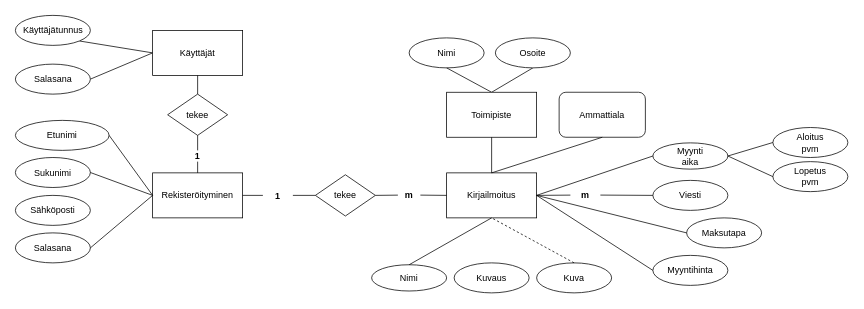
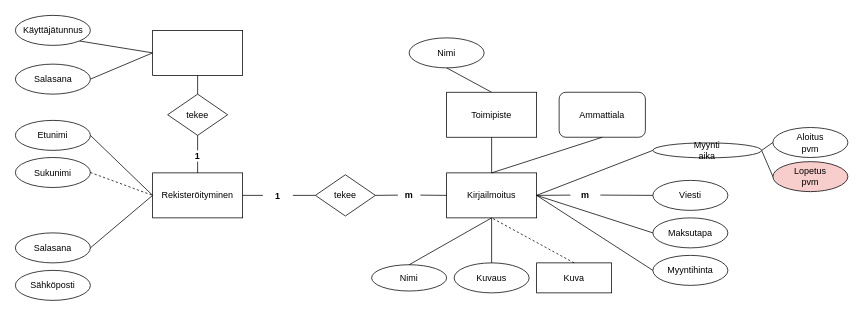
  <mxCell id="0" />
  <mxCell id="1" parent="0" />
  <mxCell id="2" value="" style="group" parent="1" vertex="1" connectable="0"><mxGeometry x="595" y="230" width="120" height="60" as="geometry" /></mxCell>
  <mxCell id="3" value="Kirjailmoitus" style="rounded=0;whiteSpace=wrap;html=1;" parent="2" vertex="1"><mxGeometry width="120" height="60" as="geometry" /></mxCell>
  <mxCell id="4" value="" style="endArrow=none;html=1;exitX=1;exitY=0.5;exitDx=0;exitDy=0;entryX=0;entryY=0.5;entryDx=0;entryDy=0;" parent="1" source="68" target="8" edge="1"><mxGeometry width="50" height="50" relative="1" as="geometry"><mxPoint x="150" y="-20" as="sourcePoint" /><mxPoint x="190" y="-60" as="targetPoint" /></mxGeometry></mxCell>
  <mxCell id="5" value="" style="endArrow=none;html=1;exitX=1;exitY=1;exitDx=0;exitDy=0;entryX=0;entryY=0.5;entryDx=0;entryDy=0;" parent="1" source="24" target="8" edge="1"><mxGeometry width="50" height="50" relative="1" as="geometry"><mxPoint x="130" y="-100" as="sourcePoint" /><mxPoint x="190" y="-90" as="targetPoint" /></mxGeometry></mxCell>
  <mxCell id="6" value="" style="group" parent="1" vertex="1" connectable="0"><mxGeometry x="203" y="40" width="120" height="60" as="geometry" /></mxCell>
  <mxCell id="7" value="" style="group" parent="6" vertex="1" connectable="0"><mxGeometry width="120" height="60" as="geometry" /></mxCell>
  <mxCell id="8" value="" style="rounded=0;whiteSpace=wrap;html=1;" parent="7" vertex="1"><mxGeometry width="120" height="60" as="geometry" /></mxCell>
- <mxCell id="9" value="Käyttäjät" style="text;html=1;strokeColor=none;fillColor=none;align=center;verticalAlign=middle;whiteSpace=wrap;rounded=0;" parent="7" vertex="1"><mxGeometry x="40" y="20" width="40" height="20" as="geometry" /></mxCell>
  <mxCell id="10" value="Nimi" style="ellipse;whiteSpace=wrap;html=1;" parent="1" vertex="1"><mxGeometry x="495" y="352.5" width="100" height="35" as="geometry" /></mxCell>
- <mxCell id="11" value="Kuva" style="ellipse;whiteSpace=wrap;html=1;" parent="1" vertex="1"><mxGeometry x="715" y="350" width="100" height="40" as="geometry" /></mxCell>
+ <mxCell id="11" value="Kuva" style="whiteSpace=wrap;html=1;rounded=0;" parent="1" vertex="1"><mxGeometry x="715" y="350" width="100" height="40" as="geometry" /></mxCell>
  <mxCell id="12" value="Aloitus&lt;br&gt;pvm" style="ellipse;whiteSpace=wrap;html=1;" parent="1" vertex="1"><mxGeometry x="1030" y="169.5" width="100" height="40" as="geometry" /></mxCell>
- <mxCell id="13" value="Lopetus&lt;br&gt;pvm" style="ellipse;whiteSpace=wrap;html=1;" parent="1" vertex="1"><mxGeometry x="1030" y="215" width="100" height="40" as="geometry" /></mxCell>
+ <mxCell id="13" value="Lopetus&lt;br&gt;pvm" style="ellipse;whiteSpace=wrap;html=1;fillColor=#f8cecc;" parent="1" vertex="1"><mxGeometry x="1030" y="215" width="100" height="40" as="geometry" /></mxCell>
  <mxCell id="14" value="" style="endArrow=none;html=1;exitX=1;exitY=0.5;exitDx=0;exitDy=0;entryX=0;entryY=0.5;entryDx=0;entryDy=0;" parent="1" source="16" target="13" edge="1"><mxGeometry width="50" height="50" relative="1" as="geometry"><mxPoint x="660" y="520" as="sourcePoint" /><mxPoint x="1020" y="220" as="targetPoint" /></mxGeometry></mxCell>
  <mxCell id="15" value="" style="endArrow=none;html=1;exitX=1;exitY=0.5;exitDx=0;exitDy=0;entryX=0;entryY=0.5;entryDx=0;entryDy=0;" parent="1" source="16" target="12" edge="1"><mxGeometry width="50" height="50" relative="1" as="geometry"><mxPoint x="680" y="345" as="sourcePoint" /><mxPoint x="890" y="338" as="targetPoint" /></mxGeometry></mxCell>
- <mxCell id="16" value="Myynti&lt;br&gt;aika" style="ellipse;whiteSpace=wrap;html=1;" parent="1" vertex="1"><mxGeometry x="870" y="190" width="100" height="35" as="geometry" /></mxCell>
+ <mxCell id="16" value="Myynti&lt;br&gt;aika" style="ellipse;whiteSpace=wrap;html=1;" parent="1" vertex="1"><mxGeometry x="870" y="190" width="145" height="20" as="geometry" /></mxCell>
  <mxCell id="17" value="" style="endArrow=none;html=1;exitX=0.5;exitY=0;exitDx=0;exitDy=0;entryX=0.5;entryY=1;entryDx=0;entryDy=0;" parent="1" source="10" target="3" edge="1"><mxGeometry width="50" height="50" relative="1" as="geometry"><mxPoint x="655" y="112" as="sourcePoint" /><mxPoint x="720" y="260" as="targetPoint" /></mxGeometry></mxCell>
+ <mxCell id="18" value="" style="endArrow=none;html=1;exitX=0.5;exitY=0;exitDx=0;exitDy=0;entryX=0.5;entryY=1;entryDx=0;entryDy=0;" parent="1" source="46" target="3" edge="1"><mxGeometry width="50" height="50" relative="1" as="geometry"><mxPoint x="170" y="260" as="sourcePoint" /><mxPoint x="410" y="310" as="targetPoint" /></mxGeometry></mxCell>
  <mxCell id="19" value="" style="endArrow=none;html=1;exitX=1;exitY=0.5;exitDx=0;exitDy=0;entryX=0;entryY=0.5;entryDx=0;entryDy=0;" parent="1" source="3" target="16" edge="1"><mxGeometry width="50" height="50" relative="1" as="geometry"><mxPoint x="920" y="-30" as="sourcePoint" /><mxPoint x="810" y="288" as="targetPoint" /></mxGeometry></mxCell>
  <mxCell id="20" value="Viesti" style="ellipse;whiteSpace=wrap;html=1;" parent="1" vertex="1"><mxGeometry x="870" y="240" width="100" height="40" as="geometry" /></mxCell>
  <mxCell id="21" value="tekee" style="rhombus;whiteSpace=wrap;html=1;" parent="1" vertex="1"><mxGeometry x="223" y="125" width="80" height="55" as="geometry" /></mxCell>
  <mxCell id="22" value="" style="group" parent="1" vertex="1" connectable="0"><mxGeometry x="20" y="20" width="100" height="40" as="geometry" /></mxCell>
  <mxCell id="23" value="" style="group" parent="22" vertex="1" connectable="0"><mxGeometry width="100" height="40" as="geometry" /></mxCell>
  <mxCell id="24" value="" style="ellipse;whiteSpace=wrap;html=1;" parent="23" vertex="1"><mxGeometry width="100" height="40" as="geometry" /></mxCell>
  <mxCell id="25" value="Käyttäjätunnus" style="text;html=1;strokeColor=none;fillColor=none;align=center;verticalAlign=middle;whiteSpace=wrap;rounded=0;" parent="23" vertex="1"><mxGeometry x="36.667" y="15" width="26.667" height="10" as="geometry" /></mxCell>
  <mxCell id="26" value="" style="endArrow=none;html=1;exitX=0.5;exitY=1;exitDx=0;exitDy=0;" parent="1" source="21" target="53" edge="1"><mxGeometry width="50" height="50" relative="1" as="geometry"><mxPoint x="415" y="30" as="sourcePoint" /><mxPoint x="280" y="98" as="targetPoint" /><Array as="points" /></mxGeometry></mxCell>
  <mxCell id="27" value="" style="group" parent="1" vertex="1" connectable="0"><mxGeometry x="203" y="230" width="120" height="60" as="geometry" /></mxCell>
  <mxCell id="28" value="" style="group" parent="27" vertex="1" connectable="0"><mxGeometry width="120" height="60" as="geometry" /></mxCell>
  <mxCell id="29" value="Rekisteröityminen" style="rounded=0;whiteSpace=wrap;html=1;" parent="28" vertex="1"><mxGeometry width="120" height="60" as="geometry" /></mxCell>
- <mxCell id="30" value="Sähköposti" style="ellipse;whiteSpace=wrap;html=1;" parent="1" vertex="1"><mxGeometry x="20" y="260" width="100" height="40" as="geometry" /></mxCell>
- <mxCell id="31" value="Etunimi" style="ellipse;whiteSpace=wrap;html=1;" parent="1" vertex="1"><mxGeometry x="20" y="160" width="125" height="40" as="geometry" /></mxCell>
+ <mxCell id="30" value="Sähköposti" style="ellipse;whiteSpace=wrap;html=1;" parent="1" vertex="1"><mxGeometry x="20" y="360" width="100" height="40" as="geometry" /></mxCell>
+ <mxCell id="31" value="Etunimi" style="ellipse;whiteSpace=wrap;html=1;" parent="1" vertex="1"><mxGeometry x="20" y="160" width="100" height="40" as="geometry" /></mxCell>
  <mxCell id="32" value="Sukunimi" style="ellipse;whiteSpace=wrap;html=1;" parent="1" vertex="1"><mxGeometry x="20" y="209.5" width="100" height="40" as="geometry" /></mxCell>
  <mxCell id="33" value="" style="endArrow=none;html=1;exitX=1;exitY=0.5;exitDx=0;exitDy=0;entryX=0;entryY=0.5;entryDx=0;entryDy=0;" parent="1" source="31" target="29" edge="1"><mxGeometry width="50" height="50" relative="1" as="geometry"><mxPoint x="660" y="-110" as="sourcePoint" /><mxPoint x="710" as="targetPoint" y="-160" /></mxGeometry></mxCell>
- <mxCell id="34" value="" style="endArrow=none;html=1;exitX=1;exitY=0.5;exitDx=0;exitDy=0;entryX=0;entryY=0.5;entryDx=0;entryDy=0;" parent="1" source="32" target="29" edge="1"><mxGeometry width="50" height="50" relative="1" as="geometry"><mxPoint x="685.146" y="-148.274" as="sourcePoint" /><mxPoint x="720" y="-112.5" as="targetPoint" /></mxGeometry></mxCell>
+ <mxCell id="34" value="" style="endArrow=none;html=1;exitX=1;exitY=0.5;exitDx=0;exitDy=0;entryX=0;entryY=0.5;entryDx=0;entryDy=0;dashed=1;" parent="1" source="32" target="29" edge="1"><mxGeometry width="50" height="50" relative="1" as="geometry"><mxPoint x="685.146" y="-148.274" as="sourcePoint" /><mxPoint x="720" y="-112.5" as="targetPoint" /></mxGeometry></mxCell>
  <mxCell id="35" value="Salasana" style="ellipse;whiteSpace=wrap;html=1;" parent="1" vertex="1"><mxGeometry x="20" y="310" width="100" height="40" as="geometry" /></mxCell>
  <mxCell id="36" value="" style="endArrow=none;html=1;exitX=1;exitY=0.5;exitDx=0;exitDy=0;entryX=0;entryY=0.5;entryDx=0;entryDy=0;" parent="1" source="35" target="29" edge="1"><mxGeometry width="50" height="50" relative="1" as="geometry"><mxPoint x="840" y="-190" as="sourcePoint" /><mxPoint x="720" y="-40" as="targetPoint" /></mxGeometry></mxCell>
  <mxCell id="37" value="" style="endArrow=none;html=1;entryX=1;entryY=0.5;entryDx=0;entryDy=0;" parent="1" source="39" target="29" edge="1"><mxGeometry width="50" height="50" relative="1" as="geometry"><mxPoint x="380" y="240" as="sourcePoint" /><mxPoint x="810" y="7" as="targetPoint" /></mxGeometry></mxCell>
  <mxCell id="38" value="" style="endArrow=none;html=1;entryX=1;entryY=0.5;entryDx=0;entryDy=0;" parent="1" source="41" target="59" edge="1"><mxGeometry width="50" height="50" relative="1" as="geometry"><mxPoint x="438" y="57" as="sourcePoint" /><mxPoint x="503" y="6" as="targetPoint" /></mxGeometry></mxCell>
  <mxCell id="39" value="1" style="text;align=center;fontStyle=1;verticalAlign=middle;spacingLeft=3;spacingRight=3;strokeColor=none;rotatable=0;points=[[0,0.5],[1,0.5]];portConstraint=eastwest;" parent="1" vertex="1"><mxGeometry x="350" y="249.5" width="40" height="21" as="geometry" /></mxCell>
  <mxCell id="40" value="" style="endArrow=none;html=1;exitX=0;exitY=0.5;exitDx=0;exitDy=0;" parent="1" source="59" target="39" edge="1"><mxGeometry width="50" height="50" relative="1" as="geometry"><mxPoint x="720" y="-20" as="sourcePoint" /><mxPoint x="520" y="210" as="targetPoint" /></mxGeometry></mxCell>
  <mxCell id="41" value="m" style="text;align=center;fontStyle=1;verticalAlign=middle;spacingLeft=3;spacingRight=3;strokeColor=none;rotatable=0;points=[[0,0.5],[1,0.5]];portConstraint=eastwest;" parent="1" vertex="1"><mxGeometry x="530" y="249.5" width="30" height="20" as="geometry" /></mxCell>
  <mxCell id="42" value="" style="endArrow=none;html=1;exitX=0;exitY=0.5;exitDx=0;exitDy=0;" parent="1" source="3" target="41" edge="1"><mxGeometry width="50" height="50" relative="1" as="geometry"><mxPoint x="450" y="100" as="sourcePoint" /><mxPoint x="410" y="67" as="targetPoint" /></mxGeometry></mxCell>
  <mxCell id="43" style="edgeStyle=orthogonalEdgeStyle;rounded=0;orthogonalLoop=1;jettySize=auto;html=1;exitX=0.5;exitY=1;exitDx=0;exitDy=0;" parent="1" edge="1"><mxGeometry relative="1" as="geometry"><mxPoint x="1020" y="103" as="sourcePoint" /><mxPoint x="1020" y="103" as="targetPoint" /></mxGeometry></mxCell>
  <mxCell id="44" value="Nimi" style="ellipse;whiteSpace=wrap;html=1;container=1;" parent="1" vertex="1"><mxGeometry x="545" y="50" width="100" height="40" as="geometry" /></mxCell>
- <mxCell id="45" value="" style="endArrow=none;html=1;exitX=0.5;exitY=0;exitDx=0;exitDy=0;entryX=0.5;entryY=1;entryDx=0;entryDy=0;" parent="1" source="54" target="70" edge="1"><mxGeometry width="50" height="50" relative="1" as="geometry"><mxPoint x="506" y="384" as="sourcePoint" /><mxPoint x="750" y="110" as="targetPoint" /></mxGeometry></mxCell>
  <mxCell id="46" value="Kuvaus" style="ellipse;whiteSpace=wrap;html=1;" parent="1" vertex="1"><mxGeometry x="605" y="350" width="100" height="40" as="geometry" /></mxCell>
  <mxCell id="47" value="" style="endArrow=none;html=1;exitX=0.5;exitY=0;exitDx=0;exitDy=0;entryX=0.5;entryY=1;entryDx=0;entryDy=0;dashed=1;" parent="1" source="11" target="3" edge="1"><mxGeometry width="50" height="50" relative="1" as="geometry"><mxPoint x="330" y="310" as="sourcePoint" /><mxPoint x="530" y="350" as="targetPoint" /></mxGeometry></mxCell>
  <mxCell id="48" value="Myyntihinta" style="ellipse;whiteSpace=wrap;html=1;" parent="1" vertex="1"><mxGeometry x="870" y="340" width="100" height="40" as="geometry" /></mxCell>
  <mxCell id="49" value="" style="endArrow=none;html=1;exitX=0;exitY=0.5;exitDx=0;exitDy=0;entryX=1;entryY=0.5;entryDx=0;entryDy=0;" parent="1" source="48" target="3" edge="1"><mxGeometry width="50" height="50" relative="1" as="geometry"><mxPoint x="850" y="350" as="sourcePoint" /><mxPoint x="720" y="260" as="targetPoint" /></mxGeometry></mxCell>
  <mxCell id="50" style="edgeStyle=orthogonalEdgeStyle;rounded=0;orthogonalLoop=1;jettySize=auto;html=1;exitX=0.5;exitY=1;exitDx=0;exitDy=0;" parent="1" source="46" target="46" edge="1"><mxGeometry relative="1" as="geometry" /></mxCell>
  <mxCell id="51" style="edgeStyle=orthogonalEdgeStyle;rounded=0;orthogonalLoop=1;jettySize=auto;html=1;exitX=0.5;exitY=1;exitDx=0;exitDy=0;" parent="1" source="12" target="12" edge="1"><mxGeometry relative="1" as="geometry" /></mxCell>
  <mxCell id="52" value="" style="endArrow=none;html=1;exitX=0.5;exitY=0;exitDx=0;exitDy=0;entryX=0.5;entryY=1;entryDx=0;entryDy=0;" parent="1" source="54" target="44" edge="1"><mxGeometry width="50" height="50" relative="1" as="geometry"><mxPoint x="506" y="384" as="sourcePoint" /><mxPoint x="364" y="340" as="targetPoint" /></mxGeometry></mxCell>
  <mxCell id="53" value="1" style="text;align=center;fontStyle=1;verticalAlign=middle;spacingLeft=3;spacingRight=3;strokeColor=none;rotatable=0;points=[[0,0.5],[1,0.5]];portConstraint=eastwest;" parent="1" vertex="1"><mxGeometry x="243" y="200" width="40" height="15" as="geometry" /></mxCell>
  <mxCell id="54" value="Toimipiste" style="rounded=0;whiteSpace=wrap;html=1;" parent="1" vertex="1"><mxGeometry x="595" y="122.5" width="120" height="60" as="geometry" /></mxCell>
- <mxCell id="55" value="Maksutapa" style="ellipse;whiteSpace=wrap;html=1;" parent="1" vertex="1"><mxGeometry x="915" y="290" width="100" height="40" as="geometry" /></mxCell>
+ <mxCell id="55" value="Maksutapa" style="ellipse;whiteSpace=wrap;html=1;" parent="1" vertex="1"><mxGeometry x="870" y="290" width="100" height="40" as="geometry" /></mxCell>
  <mxCell id="56" value="" style="endArrow=none;html=1;exitX=0;exitY=0.5;exitDx=0;exitDy=0;entryX=1;entryY=0.5;entryDx=0;entryDy=0;" parent="1" source="55" target="3" edge="1"><mxGeometry width="50" height="50" relative="1" as="geometry"><mxPoint x="390" y="247.5" as="sourcePoint" /><mxPoint x="655" y="290" as="targetPoint" /></mxGeometry></mxCell>
  <mxCell id="57" value="" style="endArrow=none;html=1;exitX=0;exitY=0.5;exitDx=0;exitDy=0;" edge="1" parent="1" source="20" target="64"><mxGeometry width="50" height="50" relative="1" as="geometry"><mxPoint x="350" y="27" as="sourcePoint" /><mxPoint x="805" y="200" as="targetPoint" /><Array as="points" /></mxGeometry></mxCell>
  <mxCell id="58" value="Ammattiala" style="whiteSpace=wrap;html=1;rounded=1;" vertex="1" parent="1"><mxGeometry x="745" y="122.5" width="115" height="60" as="geometry" /></mxCell>
  <mxCell id="59" value="tekee" style="rhombus;whiteSpace=wrap;html=1;" parent="1" vertex="1"><mxGeometry x="420" y="232.5" width="80" height="55" as="geometry" /></mxCell>
  <mxCell id="60" value="" style="endArrow=none;html=1;entryX=0.5;entryY=0;entryDx=0;entryDy=0;" edge="1" parent="1" source="53" target="29"><mxGeometry width="50" height="50" relative="1" as="geometry"><mxPoint x="368" y="104.5" as="sourcePoint" /><mxPoint x="333" y="199" as="targetPoint" /></mxGeometry></mxCell>
  <mxCell id="61" value="" style="endArrow=none;html=1;exitX=0.5;exitY=1;exitDx=0;exitDy=0;entryX=0.5;entryY=0;entryDx=0;entryDy=0;" edge="1" parent="1" source="8" target="21"><mxGeometry width="50" height="50" relative="1" as="geometry"><mxPoint x="368" y="104.5" as="sourcePoint" /><mxPoint x="333" y="199" as="targetPoint" /></mxGeometry></mxCell>
  <mxCell id="62" value="" style="endArrow=none;html=1;exitX=0.5;exitY=1;exitDx=0;exitDy=0;entryX=0.5;entryY=0;entryDx=0;entryDy=0;" edge="1" parent="1" source="54" target="3"><mxGeometry width="50" height="50" relative="1" as="geometry"><mxPoint x="800" y="250" as="sourcePoint" /><mxPoint x="720" y="270" as="targetPoint" /></mxGeometry></mxCell>
  <mxCell id="63" value="" style="endArrow=none;html=1;entryX=0.5;entryY=0;entryDx=0;entryDy=0;exitX=0.5;exitY=1;exitDx=0;exitDy=0;" edge="1" parent="1" source="58" target="3"><mxGeometry width="50" height="50" relative="1" as="geometry"><mxPoint x="510" y="370" as="sourcePoint" /><mxPoint x="665" y="300" as="targetPoint" /></mxGeometry></mxCell>
  <mxCell id="64" value="m" style="text;align=center;fontStyle=1;verticalAlign=middle;spacingLeft=3;spacingRight=3;strokeColor=none;rotatable=0;points=[[0,0.5],[1,0.5]];portConstraint=eastwest;" vertex="1" parent="1"><mxGeometry x="760" y="249.5" width="40" height="20" as="geometry" /></mxCell>
  <mxCell id="65" style="edgeStyle=orthogonalEdgeStyle;rounded=0;orthogonalLoop=1;jettySize=auto;html=1;exitX=1;exitY=0.5;exitDx=0;exitDy=0;" edge="1" parent="1" source="64" target="64"><mxGeometry relative="1" as="geometry" /></mxCell>
  <mxCell id="66" value="" style="endArrow=none;html=1;entryX=1;entryY=0.5;entryDx=0;entryDy=0;" edge="1" parent="1" source="64" target="3"><mxGeometry width="50" height="50" relative="1" as="geometry"><mxPoint x="760" y="208" as="sourcePoint" /><mxPoint x="655" y="290" as="targetPoint" /><Array as="points" /></mxGeometry></mxCell>
  <mxCell id="67" style="edgeStyle=orthogonalEdgeStyle;rounded=0;orthogonalLoop=1;jettySize=auto;html=1;exitX=0.5;exitY=1;exitDx=0;exitDy=0;" edge="1" parent="1" source="55" target="55"><mxGeometry relative="1" as="geometry" /></mxCell>
  <mxCell id="68" value="" style="ellipse;whiteSpace=wrap;html=1;" parent="1" vertex="1"><mxGeometry x="20" y="85" width="100" height="40" as="geometry" /></mxCell>
  <mxCell id="69" value="Salasana" style="text;html=1;strokeColor=none;fillColor=none;align=center;verticalAlign=middle;whiteSpace=wrap;rounded=0;" parent="1" vertex="1"><mxGeometry x="56.667" y="100" width="26.667" height="10" as="geometry" /></mxCell>
- <mxCell id="70" value="Osoite" style="ellipse;whiteSpace=wrap;html=1;container=1;" parent="1" vertex="1"><mxGeometry x="660" y="50" width="100" height="40" as="geometry" /></mxCell>
  <mxCell id="71" style="edgeStyle=orthogonalEdgeStyle;rounded=0;orthogonalLoop=1;jettySize=auto;html=1;exitX=0.5;exitY=1;exitDx=0;exitDy=0;" edge="1" parent="1" source="48" target="48"><mxGeometry relative="1" as="geometry" /></mxCell>
